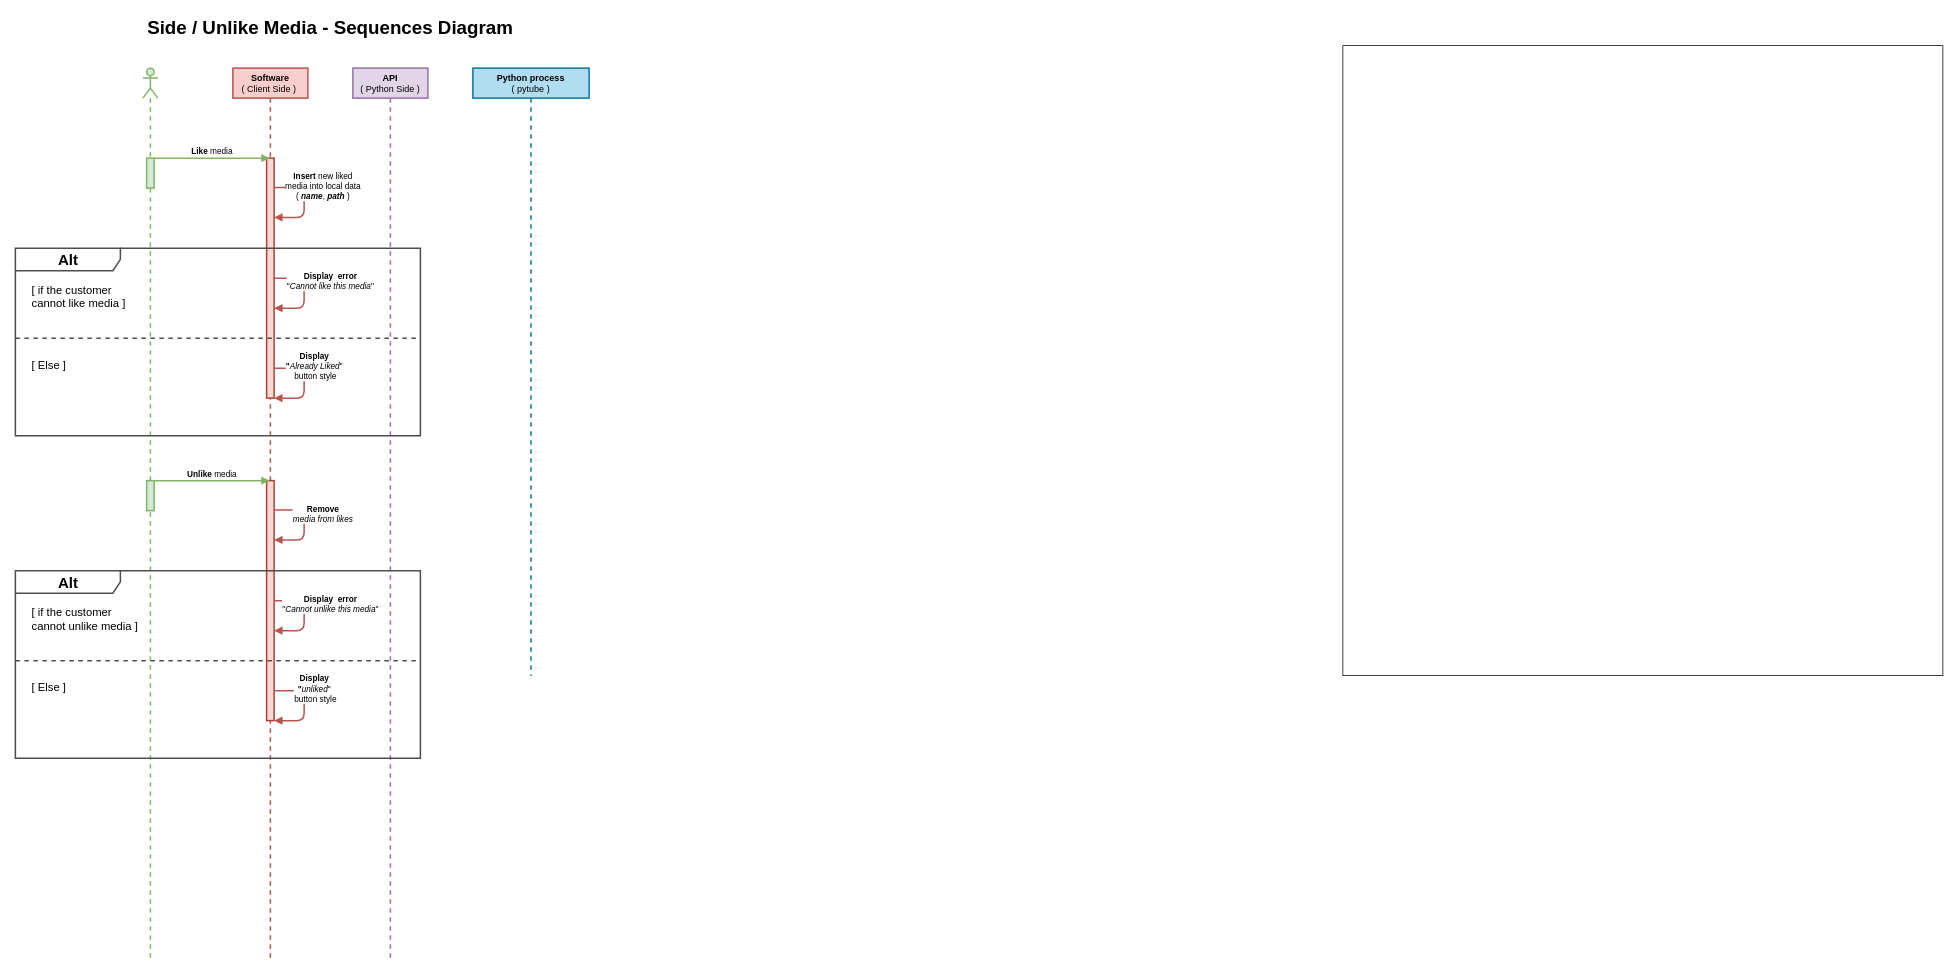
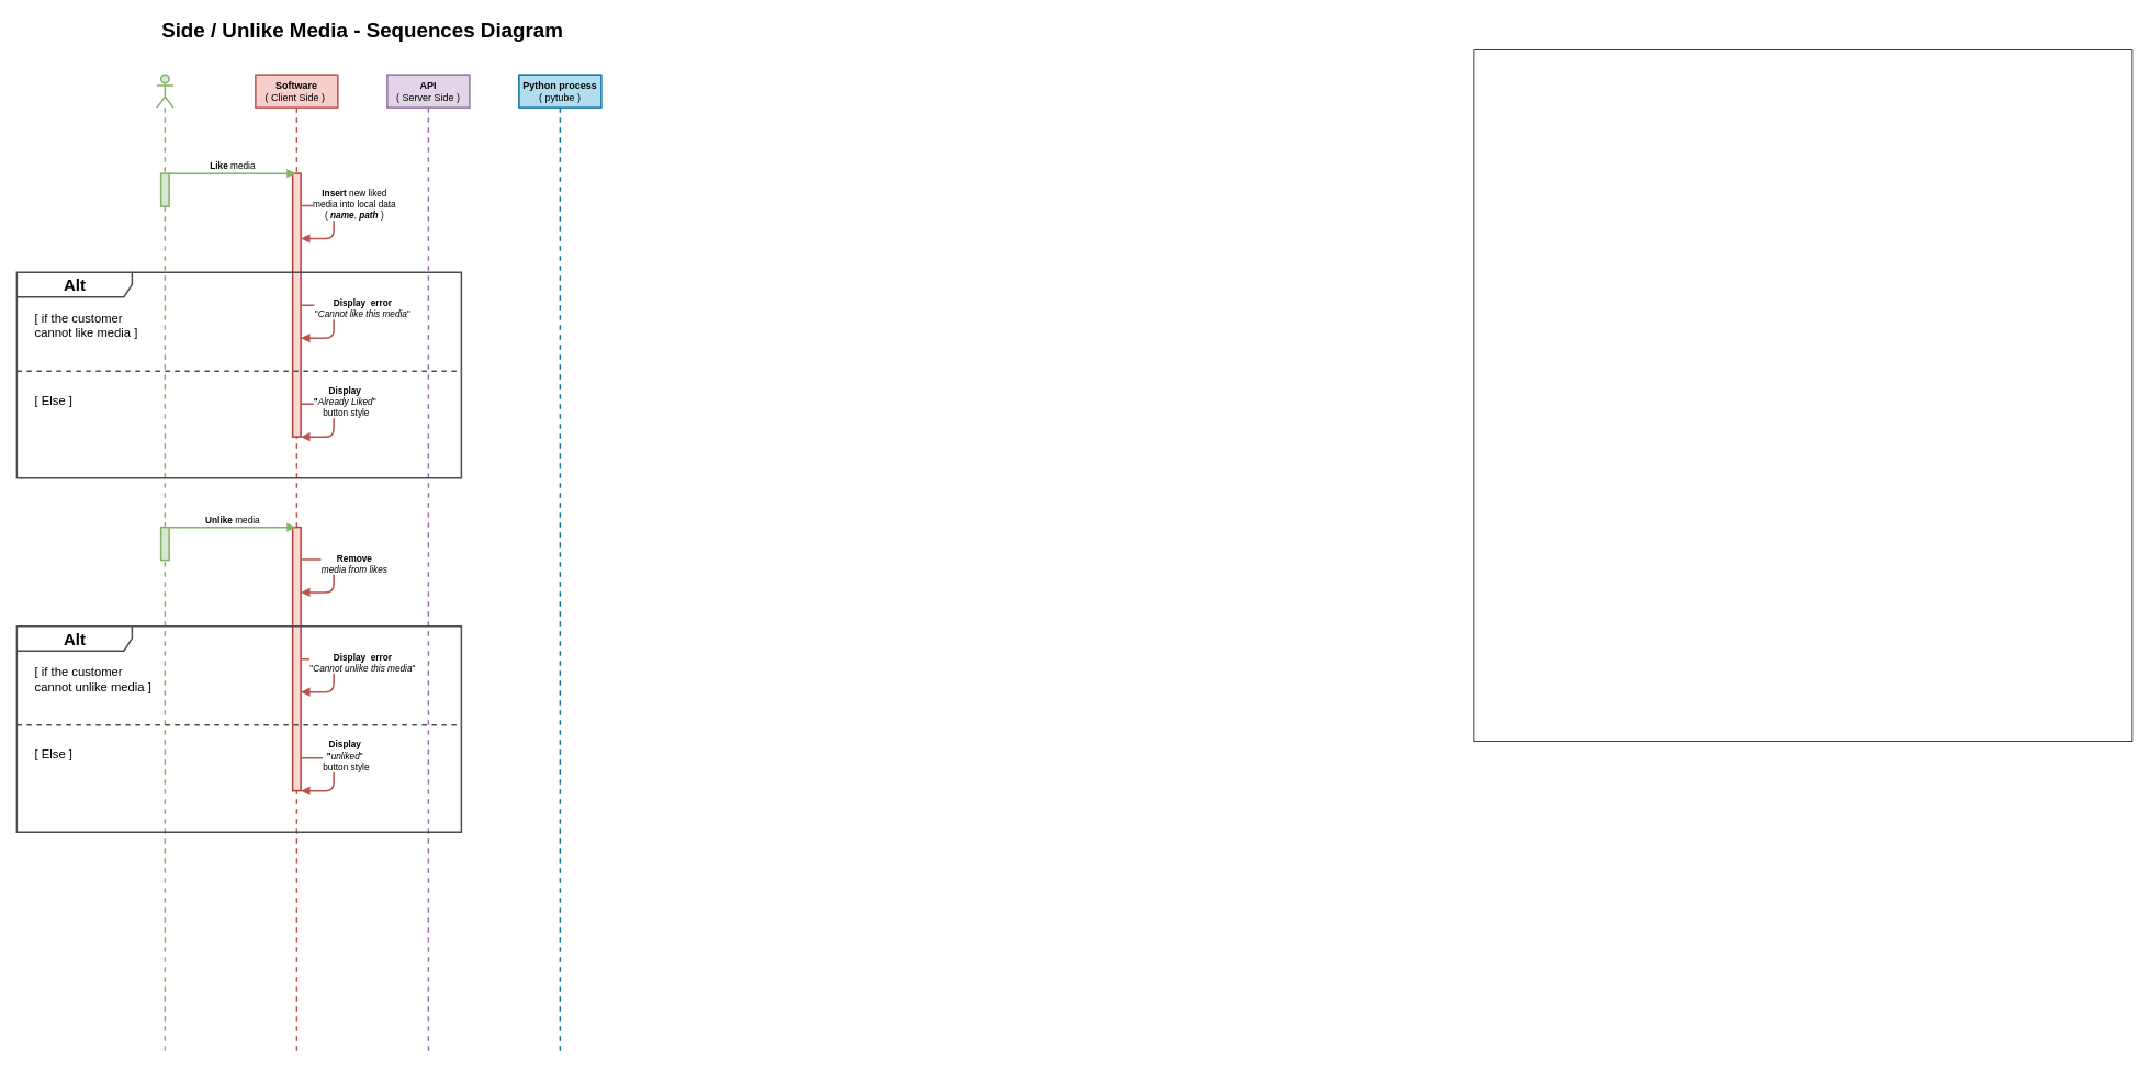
  <mxCell id="0" />
  <mxCell id="1" parent="0" />
  <mxCell id="2" value="" style="rounded=0;whiteSpace=wrap;html=1;fillColor=none;strokeColor=#000000;" vertex="1" parent="1"><mxGeometry x="1790" y="60" width="800" height="840" as="geometry" /></mxCell>
  <mxCell id="3" value="" style="shape=umlLifeline;participant=umlActor;perimeter=lifelinePerimeter;whiteSpace=wrap;html=1;container=0;collapsible=0;recursiveResize=0;verticalAlign=top;spacingTop=36;outlineConnect=0;strokeWidth=2;strokeColor=#82b366;fillColor=#d5e8d4;" vertex="1" parent="1"><mxGeometry x="190" y="90" width="20" height="1190" as="geometry" /></mxCell>
  <mxCell id="4" value="&lt;b&gt;Software&lt;/b&gt;&lt;br&gt;( Client Side )&amp;nbsp;" style="shape=umlLifeline;perimeter=lifelinePerimeter;whiteSpace=wrap;html=1;container=0;collapsible=0;recursiveResize=0;outlineConnect=0;strokeColor=#b85450;strokeWidth=2;fillColor=#f8cecc;fontColor=#000000;" vertex="1" parent="1"><mxGeometry x="310" y="90" width="100" height="1190" as="geometry" /></mxCell>
- <mxCell id="5" value="&lt;b&gt;API&lt;/b&gt;&lt;br&gt;( Python Side )" style="shape=umlLifeline;perimeter=lifelinePerimeter;whiteSpace=wrap;html=1;container=0;collapsible=0;recursiveResize=0;outlineConnect=0;strokeColor=#9673a6;strokeWidth=2;fillColor=#e1d5e7;fontColor=#000000;" vertex="1" parent="1"><mxGeometry x="470" y="90" width="100" height="1190" as="geometry" /></mxCell>
- <mxCell id="6" value="&lt;b&gt;Python process&lt;/b&gt;&lt;br&gt;( pytube )" style="shape=umlLifeline;perimeter=lifelinePerimeter;whiteSpace=wrap;html=1;container=0;collapsible=0;recursiveResize=0;outlineConnect=0;strokeColor=#10739e;strokeWidth=2;fillColor=#b1ddf0;fontColor=#000000;" vertex="1" parent="1"><mxGeometry x="630" y="90" width="155" height="810" as="geometry" /></mxCell>
+ <mxCell id="5" value="&lt;b&gt;API&lt;/b&gt;&lt;br&gt;( Server Side )" style="shape=umlLifeline;perimeter=lifelinePerimeter;whiteSpace=wrap;html=1;container=0;collapsible=0;recursiveResize=0;outlineConnect=0;strokeColor=#9673a6;strokeWidth=2;fillColor=#e1d5e7;fontColor=#000000;" vertex="1" parent="1"><mxGeometry x="470" y="90" width="100" height="1190" as="geometry" /></mxCell>
+ <mxCell id="6" value="&lt;b&gt;Python process&lt;/b&gt;&lt;br&gt;( pytube )" style="shape=umlLifeline;perimeter=lifelinePerimeter;whiteSpace=wrap;html=1;container=0;collapsible=0;recursiveResize=0;outlineConnect=0;strokeColor=#10739e;strokeWidth=2;fillColor=#b1ddf0;fontColor=#000000;" vertex="1" parent="1"><mxGeometry x="630" y="90" width="100" height="1190" as="geometry" /></mxCell>
  <mxCell id="7" value="Side / Unlike Media - Sequences Diagram" style="text;align=center;fontStyle=1;verticalAlign=middle;spacingLeft=3;spacingRight=3;strokeColor=none;rotatable=0;points=[[0,0.5],[1,0.5]];portConstraint=eastwest;fontColor=#000000;fontSize=25;" vertex="1" parent="1"><mxGeometry x="400" y="20" width="80" height="26" as="geometry" /></mxCell>
  <mxCell id="8" value="" style="html=1;points=[];perimeter=orthogonalPerimeter;strokeColor=#82b366;strokeWidth=2;fillColor=#d5e8d4;" vertex="1" parent="1"><mxGeometry x="195" y="210" width="10" height="40" as="geometry" /></mxCell>
  <mxCell id="9" value="" style="html=1;points=[];perimeter=orthogonalPerimeter;strokeColor=#ae4132;strokeWidth=2;fillColor=#fad9d5;" vertex="1" parent="1"><mxGeometry x="355" y="210" width="10" height="320" as="geometry" /></mxCell>
  <mxCell id="10" value="&lt;b&gt;Insert &lt;/b&gt;new liked&lt;br&gt;media into local data&lt;br&gt;( &lt;b&gt;&lt;i&gt;name&lt;/i&gt;&lt;/b&gt;, &lt;b&gt;&lt;i&gt;path&lt;/i&gt;&lt;/b&gt; )" style="html=1;verticalAlign=bottom;endArrow=block;fontColor=#000000;labelBackgroundColor=#FFFFFF;strokeWidth=2;fillColor=#f8cecc;strokeColor=#b85450;" edge="1" parent="1"><mxGeometry x="0.017" y="25" width="80" relative="1" as="geometry"><mxPoint x="365" y="249" as="sourcePoint" /><mxPoint x="365" y="289" as="targetPoint" /><Array as="points"><mxPoint x="405" y="249" /><mxPoint x="405" y="289" /></Array><mxPoint as="offset" /></mxGeometry></mxCell>
  <mxCell id="11" value="&lt;b&gt;Like&amp;nbsp;&lt;/b&gt;media" style="html=1;verticalAlign=bottom;endArrow=block;fontColor=#000000;labelBackgroundColor=none;strokeWidth=2;fillColor=#d5e8d4;gradientColor=#97d077;strokeColor=#82b366;" edge="1" parent="1" target="4"><mxGeometry width="80" relative="1" as="geometry"><mxPoint x="205" y="210" as="sourcePoint" /><mxPoint x="285" y="210" as="targetPoint" /></mxGeometry></mxCell>
  <mxCell id="12" value="&lt;b&gt;&lt;font style=&quot;font-size: 20px&quot;&gt;Alt&lt;/font&gt;&lt;/b&gt;" style="shape=umlFrame;tabWidth=110;tabHeight=30;tabPosition=left;html=1;boundedLbl=1;labelInHeader=1;width=140;height=30;fillColor=none;strokeColor=#4D4D4D;strokeWidth=2;fontColor=#000000;" vertex="1" parent="1"><mxGeometry x="20" y="330" width="540" height="250" as="geometry" /></mxCell>
  <mxCell id="13" value="[ if the customer &#10;cannot like media ]" style="text;fontColor=#000000;fontSize=15;" vertex="1" parent="12"><mxGeometry width="100" height="20" relative="1" as="geometry"><mxPoint x="20" y="40" as="offset" /></mxGeometry></mxCell>
  <mxCell id="14" value="[ Else ]" style="line;strokeWidth=2;dashed=1;labelPosition=center;verticalLabelPosition=bottom;align=left;verticalAlign=top;spacingLeft=20;spacingTop=15;fontColor=#000000;strokeColor=#4D4D4D;labelBackgroundColor=none;fontSize=15;" vertex="1" parent="12"><mxGeometry y="115" width="540" height="10" as="geometry" /></mxCell>
  <mxCell id="15" value="&lt;b&gt;Display&amp;nbsp; error&lt;/b&gt;&lt;br&gt;&quot;&lt;i&gt;Cannot like this media&lt;/i&gt;&quot;" style="html=1;verticalAlign=bottom;endArrow=block;fontColor=#000000;labelBackgroundColor=#FFFFFF;strokeWidth=2;fillColor=#f8cecc;strokeColor=#b85450;" edge="1" parent="12"><mxGeometry y="35" width="80" relative="1" as="geometry"><mxPoint x="345" y="40" as="sourcePoint" /><mxPoint x="345" y="80.0" as="targetPoint" /><Array as="points"><mxPoint x="385" y="40" /><mxPoint x="385" y="80" /></Array><mxPoint as="offset" /></mxGeometry></mxCell>
  <mxCell id="16" value="&lt;b&gt;Display&amp;nbsp;&lt;br&gt;&quot;&lt;/b&gt;&lt;i&gt;Already Liked&lt;/i&gt;&quot;&amp;nbsp;&lt;br&gt;button style" style="html=1;verticalAlign=bottom;endArrow=block;fontColor=#000000;labelBackgroundColor=#FFFFFF;strokeWidth=2;fillColor=#f8cecc;strokeColor=#b85450;" edge="1" parent="12"><mxGeometry y="15" width="80" relative="1" as="geometry"><mxPoint x="345.0" y="160" as="sourcePoint" /><mxPoint x="345" y="200" as="targetPoint" /><Array as="points"><mxPoint x="385" y="160" /><mxPoint x="385" y="200" /></Array><mxPoint as="offset" /></mxGeometry></mxCell>
  <mxCell id="17" value="" style="html=1;points=[];perimeter=orthogonalPerimeter;strokeColor=#82b366;strokeWidth=2;fillColor=#d5e8d4;" vertex="1" parent="1"><mxGeometry x="195" y="640" width="10" height="40" as="geometry" /></mxCell>
  <mxCell id="18" value="" style="html=1;points=[];perimeter=orthogonalPerimeter;strokeColor=#ae4132;strokeWidth=2;fillColor=#fad9d5;" vertex="1" parent="1"><mxGeometry x="355" y="640" width="10" height="320" as="geometry" /></mxCell>
  <mxCell id="19" value="&lt;b&gt;Remove &lt;br&gt;&lt;/b&gt;&lt;i&gt;media from likes&lt;/i&gt;" style="html=1;verticalAlign=bottom;endArrow=block;fontColor=#000000;labelBackgroundColor=#FFFFFF;strokeWidth=2;fillColor=#f8cecc;strokeColor=#b85450;" edge="1" parent="1"><mxGeometry x="0.017" y="25" width="80" relative="1" as="geometry"><mxPoint x="365" y="679" as="sourcePoint" /><mxPoint x="365" y="719" as="targetPoint" /><Array as="points"><mxPoint x="405" y="679" /><mxPoint x="405" y="719" /></Array><mxPoint as="offset" /></mxGeometry></mxCell>
  <mxCell id="20" value="&lt;b&gt;Unlike&amp;nbsp;&lt;/b&gt;media" style="html=1;verticalAlign=bottom;endArrow=block;fontColor=#000000;labelBackgroundColor=none;strokeWidth=2;fillColor=#d5e8d4;gradientColor=#97d077;strokeColor=#82b366;" edge="1" parent="1"><mxGeometry width="80" relative="1" as="geometry"><mxPoint x="205" y="640" as="sourcePoint" /><mxPoint x="359" y="640" as="targetPoint" /></mxGeometry></mxCell>
  <mxCell id="21" value="&lt;b&gt;&lt;font style=&quot;font-size: 20px&quot;&gt;Alt&lt;/font&gt;&lt;/b&gt;" style="shape=umlFrame;tabWidth=110;tabHeight=30;tabPosition=left;html=1;boundedLbl=1;labelInHeader=1;width=140;height=30;fillColor=none;strokeColor=#4D4D4D;strokeWidth=2;fontColor=#000000;" vertex="1" parent="1"><mxGeometry x="20" y="760" width="540" height="250" as="geometry" /></mxCell>
  <mxCell id="22" value="[ if the customer &#10;cannot unlike media ]" style="text;fontColor=#000000;fontSize=15;" vertex="1" parent="21"><mxGeometry width="100" height="20" relative="1" as="geometry"><mxPoint x="20" y="40" as="offset" /></mxGeometry></mxCell>
  <mxCell id="23" value="[ Else ]" style="line;strokeWidth=2;dashed=1;labelPosition=center;verticalLabelPosition=bottom;align=left;verticalAlign=top;spacingLeft=20;spacingTop=15;fontColor=#000000;strokeColor=#4D4D4D;labelBackgroundColor=none;fontSize=15;" vertex="1" parent="21"><mxGeometry y="115" width="540" height="10" as="geometry" /></mxCell>
  <mxCell id="24" value="&lt;b&gt;Display&amp;nbsp; error&lt;/b&gt;&lt;br&gt;&quot;&lt;i&gt;Cannot unlike this media&lt;/i&gt;&quot;" style="html=1;verticalAlign=bottom;endArrow=block;fontColor=#000000;labelBackgroundColor=#FFFFFF;strokeWidth=2;fillColor=#f8cecc;strokeColor=#b85450;" edge="1" parent="21"><mxGeometry y="35" width="80" relative="1" as="geometry"><mxPoint x="345" y="40" as="sourcePoint" /><mxPoint x="345" y="80.0" as="targetPoint" /><Array as="points"><mxPoint x="385" y="40" /><mxPoint x="385" y="80" /></Array><mxPoint as="offset" /></mxGeometry></mxCell>
  <mxCell id="25" value="&lt;b&gt;Display&amp;nbsp;&lt;br&gt;&quot;&lt;/b&gt;&lt;i&gt;unliked&lt;/i&gt;&quot;&amp;nbsp;&lt;br&gt;button style" style="html=1;verticalAlign=bottom;endArrow=block;fontColor=#000000;labelBackgroundColor=#FFFFFF;strokeWidth=2;fillColor=#f8cecc;strokeColor=#b85450;" edge="1" parent="21"><mxGeometry y="15" width="80" relative="1" as="geometry"><mxPoint x="345.0" y="160" as="sourcePoint" /><mxPoint x="345" y="200" as="targetPoint" /><Array as="points"><mxPoint x="385" y="160" /><mxPoint x="385" y="200" /></Array><mxPoint as="offset" /></mxGeometry></mxCell>
